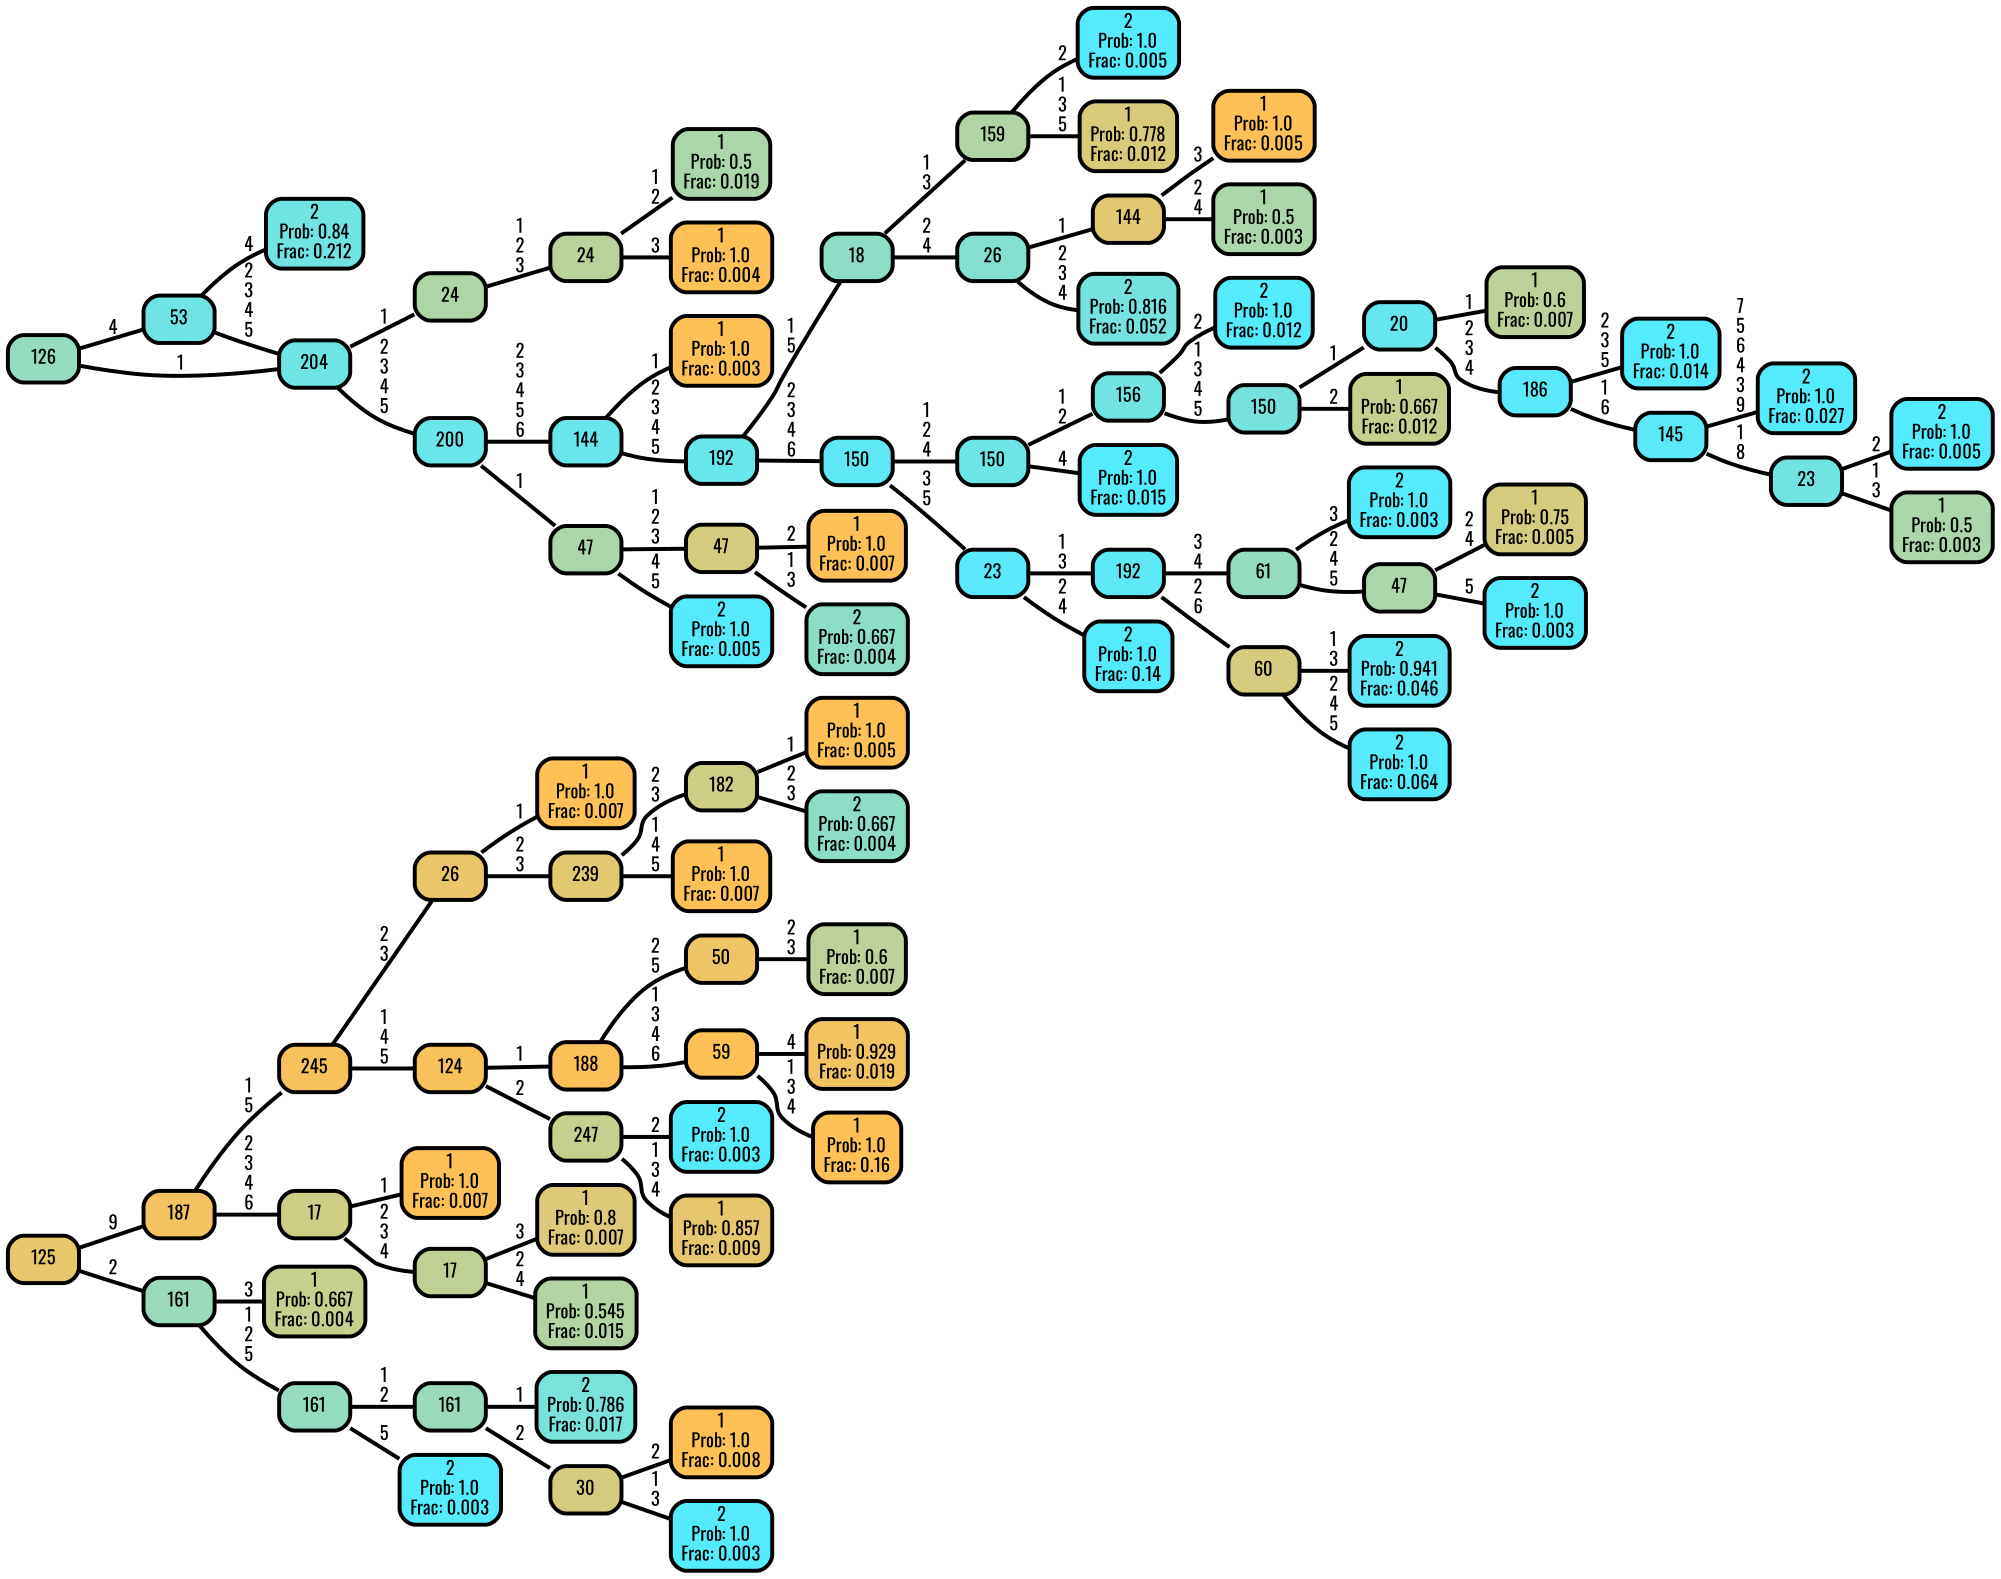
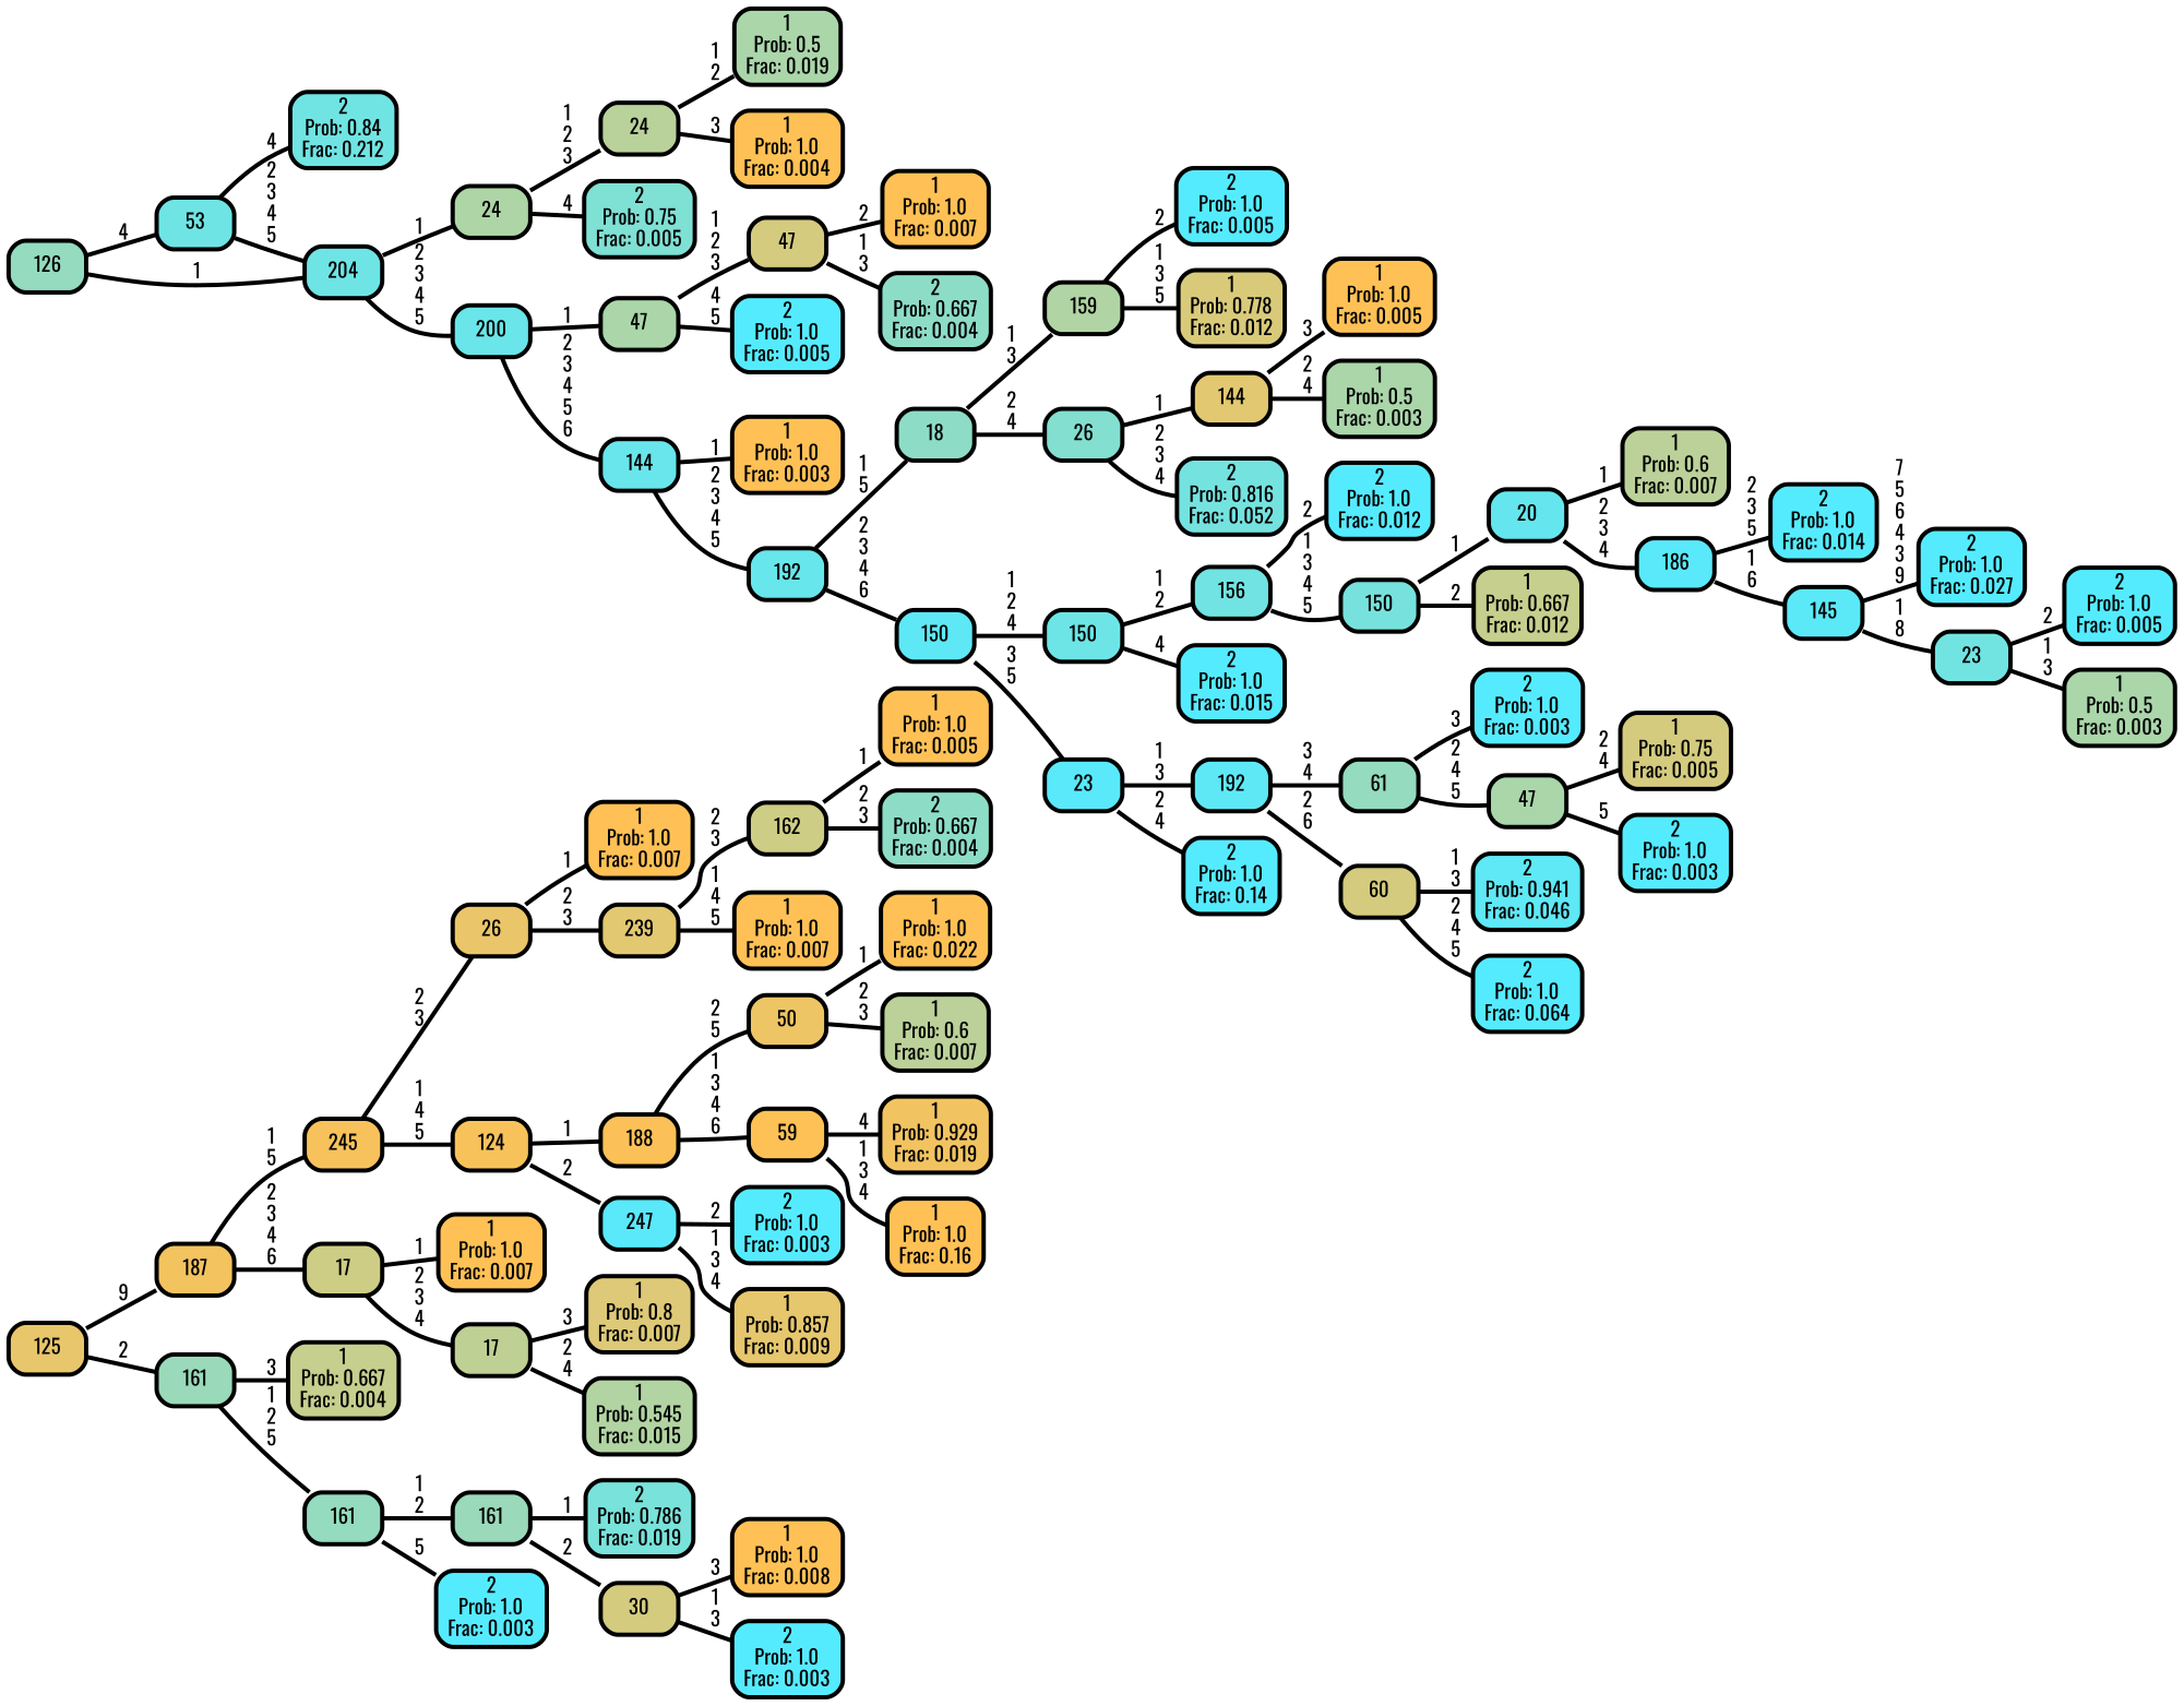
  graph {
    fontname=Oswald
    rankdir=LR
    ranksep="0 equally"
    splines=straight
    node [color=black fillcolor="#55ebff" fontcolor=black fontname=Oswald penwidth=3 shape=box style="filled, rounded"]
    edge [color=black fontname=Oswald penwidth=3]
    n1 [fillcolor="#ffc155" label="1\nProb: 1.0\nFrac: 0.007"]
    n2 [fillcolor="#ebc569" label=26]
    n3 [fillcolor="#e2c871" label=239]
-   n4 [fillcolor="#cecd85" label=182]
+   n4 [fillcolor="#cecd85" label=162]
    n5 [fillcolor="#ffc155" label="1\nProb: 1.0\nFrac: 0.007"]
    n6 [fillcolor="#ffc155" label="1\nProb: 1.0\nFrac: 0.005"]
    n7 [fillcolor="#8dddc6" label="2\nProb: 0.667\nFrac: 0.004"]
    n8 [fillcolor="#f7c25c" label=245]
    n9 [fillcolor="#f8c25b" label=124]
    n10 [fillcolor="#fbc158" label=188]
-   n11 [fillcolor="#c6cf8d" label=247]
+   n11 [fillcolor="#59e9fa" label=247]
+   n12 [fillcolor="#ffc155" label="1\nProb: 1.0\nFrac: 0.022"]
    n13 [fillcolor="#eec565" label=50]
    n14 [fillcolor="#bbd199" label="1\nProb: 0.6\nFrac: 0.007"]
    n15 [fillcolor="#fdc156" label=59]
    n16 [fillcolor="#f2c461" label="1\nProb: 0.929\nFrac: 0.019"]
    n17 [fillcolor="#ffc155" label="1\nProb: 1.0\nFrac: 0.16"]
    n18 [label="2\nProb: 1.0\nFrac: 0.003"]
    n19 [fillcolor="#e6c76d" label="1\nProb: 0.857\nFrac: 0.009"]
    n20 [fillcolor="#f3c360" label=187]
    n21 [fillcolor="#cecd85" label=17]
    n22 [fillcolor="#ffc155" label="1\nProb: 1.0\nFrac: 0.007"]
    n23 [fillcolor="#bfd094" label=17]
    n24 [fillcolor="#ddc977" label="1\nProb: 0.8\nFrac: 0.007"]
    n25 [fillcolor="#b1d4a2" label="1\nProb: 0.545\nFrac: 0.015"]
    n26 [fillcolor="#e8c66b" label=125]
    n27 [fillcolor="#9ad9b9" label=161]
    n28 [fillcolor="#c6cf8d" label="1\nProb: 0.667\nFrac: 0.004"]
    n29 [fillcolor="#94dbbf" label=161]
    n30 [fillcolor="#9ad9b9" label=161]
    n31 [label="2\nProb: 1.0\nFrac: 0.003"]
-   n32 [fillcolor="#79e2da" label="2\nProb: 0.786\nFrac: 0.017"]
+   n32 [fillcolor="#79e2da" label="2\nProb: 0.786\nFrac: 0.019"]
    n33 [fillcolor="#d4cb7f" label=30]
    n34 [fillcolor="#ffc155" label="1\nProb: 1.0\nFrac: 0.008"]
    n35 [label="2\nProb: 1.0\nFrac: 0.003"]
    n36 [fillcolor="#94dbbf" label=126]
    n37 [fillcolor="#6fe4e5" label=53]
    n38 [fillcolor="#6ee4e5" label=204]
    n39 [fillcolor="#70e4e3" label="2\nProb: 0.84\nFrac: 0.212"]
    n40 [fillcolor="#aed5a5" label=24]
    n41 [fillcolor="#6ae5e9" label=200]
    n42 [fillcolor="#aad6aa" label="1\nProb: 0.5\nFrac: 0.019"]
    n43 [fillcolor="#b9d29b" label=24]
    n44 [fillcolor="#ffc155" label="1\nProb: 1.0\nFrac: 0.004"]
+   n45 [fillcolor="#7fe0d4" label="2\nProb: 0.75\nFrac: 0.005"]
    n46 [fillcolor="#aad6aa" label=47]
    n47 [fillcolor="#68e6eb" label=144]
    n48 [fillcolor="#ffc155" label="1\nProb: 1.0\nFrac: 0.007"]
    n49 [fillcolor="#d4cb7f" label=47]
    n50 [fillcolor="#8dddc6" label="2\nProb: 0.667\nFrac: 0.004"]
    n51 [label="2\nProb: 1.0\nFrac: 0.005"]
    n52 [fillcolor="#ffc155" label="1\nProb: 1.0\nFrac: 0.003"]
    n53 [fillcolor="#67e6ec" label=192]
    n54 [fillcolor="#8dddc6" label=18]
    n55 [fillcolor="#5ee8f5" label=150]
    n56 [label="2\nProb: 1.0\nFrac: 0.005"]
    n57 [fillcolor="#b0d4a3" label=159]
    n58 [fillcolor="#d9ca7a" label="1\nProb: 0.778\nFrac: 0.012"]
    n59 [fillcolor="#83dfd0" label=26]
    n60 [fillcolor="#e2c871" label=144]
    n61 [fillcolor="#74e3df" label="2\nProb: 0.816\nFrac: 0.052"]
    n62 [fillcolor="#ffc155" label="1\nProb: 1.0\nFrac: 0.005"]
    n63 [fillcolor="#aad6aa" label="1\nProb: 0.5\nFrac: 0.003"]
    n64 [fillcolor="#6de5e6" label=150]
    n65 [fillcolor="#59e9fa" label=23]
    n66 [label="2\nProb: 1.0\nFrac: 0.012"]
    n67 [fillcolor="#71e3e2" label=156]
    n68 [fillcolor="#77e2dd" label=150]
    n69 [fillcolor="#65e6ee" label=20]
    n70 [fillcolor="#c6cf8d" label="1\nProb: 0.667\nFrac: 0.012"]
    n71 [fillcolor="#bbd199" label="1\nProb: 0.6\nFrac: 0.007"]
    n72 [fillcolor="#59e9fa" label=186]
    n73 [label="2\nProb: 1.0\nFrac: 0.014"]
    n74 [fillcolor="#5be9f8" label=145]
    n75 [label="2\nProb: 1.0\nFrac: 0.027"]
    n76 [fillcolor="#71e4e2" label=23]
    n77 [label="2\nProb: 1.0\nFrac: 0.005"]
    n78 [fillcolor="#aad6aa" label="1\nProb: 0.5\nFrac: 0.003"]
    n79 [label="2\nProb: 1.0\nFrac: 0.015"]
    n80 [fillcolor="#5ee8f5" label=192]
    n81 [label="2\nProb: 1.0\nFrac: 0.14"]
    n82 [label="2\nProb: 1.0\nFrac: 0.003"]
    n83 [fillcolor="#94dbbf" label=61]
    n84 [fillcolor="#aad6aa" label=47]
    n85 [fillcolor="#d4cb7f" label="1\nProb: 0.75\nFrac: 0.005"]
    n86 [label="2\nProb: 1.0\nFrac: 0.003"]
    n87 [fillcolor="#d4cb7f" label=60]
    n88 [fillcolor="#5fe8f5" label="2\nProb: 0.941\nFrac: 0.046"]
    n89 [label="2\nProb: 1.0\nFrac: 0.064"]
    subgraph sub_1 {
      rank=same
    }
    n2 -- n1 [label=" 1"]
    n2 -- n3 [label=" 2\n 3"]
    n3 -- n4 [label=" 2\n 3"]
    n3 -- n5 [label=" 1\n 4\n 5"]
    n4 -- n6 [label=" 1"]
    n4 -- n7 [label=" 2\n 3"]
    n8 -- n2 [label=" 2\n 3"]
    n8 -- n9 [label=" 1\n 4\n 5"]
    n9 -- n10 [label=" 1"]
    n9 -- n11 [label=" 2"]
    n10 -- n13 [label=" 2\n 5"]
    n10 -- n15 [label=" 1\n 3\n 4\n 6"]
    n11 -- n18 [label=" 2"]
    n11 -- n19 [label=" 1\n 3\n 4"]
+   n13 -- n12 [label=" 1"]
    n13 -- n14 [label=" 2\n 3"]
    n15 -- n16 [label=" 4"]
    n15 -- n17 [label=" 1\n 3\n 4"]
    n20 -- n8 [label=" 1\n 5"]
    n20 -- n21 [label=" 2\n 3\n 4\n 6"]
    n21 -- n22 [label=" 1"]
    n21 -- n23 [label=" 2\n 3\n 4"]
    n23 -- n24 [label=" 3"]
    n23 -- n25 [label=" 2\n 4"]
    n26 -- n20 [label=" 9"]
    n26 -- n27 [label=" 2"]
    n27 -- n28 [label=" 3"]
    n27 -- n29 [label=" 1\n 2\n 5"]
    n29 -- n30 [label=" 1\n 2"]
    n29 -- n31 [label=" 5"]
    n30 -- n32 [label=" 1"]
    n30 -- n33 [label=" 2"]
-   n33 -- n34 [label=" 2"]
+   n33 -- n34 [label=" 3"]
    n33 -- n35 [label=" 1\n 3"]
    n36 -- n37 [label=" 4"]
    n36 -- n38 [label=" 1"]
    n37 -- n38 [label=" 2\n 3\n 4\n 5"]
    n37 -- n39 [label=" 4"]
    n38 -- n40 [label=" 1"]
    n38 -- n41 [label=" 2\n 3\n 4\n 5"]
    n40 -- n43 [label=" 1\n 2\n 3"]
+   n40 -- n45 [label=" 4"]
    n41 -- n46 [label=" 1"]
    n41 -- n47 [label=" 2\n 3\n 4\n 5\n 6"]
    n43 -- n42 [label=" 1\n 2"]
    n43 -- n44 [label=" 3"]
    n46 -- n49 [label=" 1\n 2\n 3"]
    n46 -- n51 [label=" 4\n 5"]
    n47 -- n52 [label=" 1"]
    n47 -- n53 [label=" 2\n 3\n 4\n 5"]
    n49 -- n48 [label=" 2"]
    n49 -- n50 [label=" 1\n 3"]
    n53 -- n54 [label=" 1\n 5"]
    n53 -- n55 [label=" 2\n 3\n 4\n 6"]
    n54 -- n57 [label=" 1\n 3"]
    n54 -- n59 [label=" 2\n 4"]
    n55 -- n64 [label=" 1\n 2\n 4"]
    n55 -- n65 [label=" 3\n 5"]
    n57 -- n56 [label=" 2"]
    n57 -- n58 [label=" 1\n 3\n 5"]
    n59 -- n60 [label=" 1"]
    n59 -- n61 [label=" 2\n 3\n 4"]
    n60 -- n62 [label=" 3"]
    n60 -- n63 [label=" 2\n 4"]
    n64 -- n67 [label=" 1\n 2"]
    n64 -- n79 [label=" 4"]
    n65 -- n80 [label=" 1\n 3"]
    n65 -- n81 [label=" 2\n 4"]
    n67 -- n66 [label=" 2"]
    n67 -- n68 [label=" 1\n 3\n 4\n 5"]
    n68 -- n69 [label=" 1"]
    n68 -- n70 [label=" 2"]
    n69 -- n71 [label=" 1"]
    n69 -- n72 [label=" 2\n 3\n 4"]
    n72 -- n73 [label=" 2\n 3\n 5"]
    n72 -- n74 [label=" 1\n 6"]
    n74 -- n75 [label=" 7\n 5\n 6\n 4\n 3\n 9"]
    n74 -- n76 [label=" 1\n 8"]
    n76 -- n77 [label=" 2"]
    n76 -- n78 [label=" 1\n 3"]
    n80 -- n83 [label=" 3\n 4"]
    n80 -- n87 [label=" 2\n 6"]
    n83 -- n82 [label=" 3"]
    n83 -- n84 [label=" 2\n 4\n 5"]
    n84 -- n85 [label=" 2\n 4"]
    n84 -- n86 [label=" 5"]
    n87 -- n88 [label=" 1\n 3"]
    n87 -- n89 [label=" 2\n 4\n 5"]
  }
